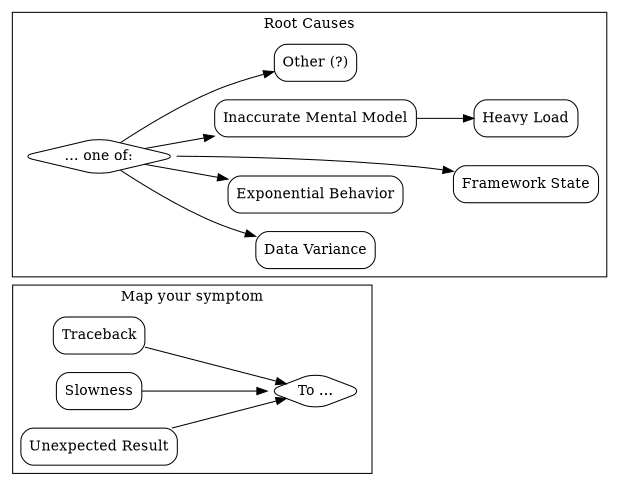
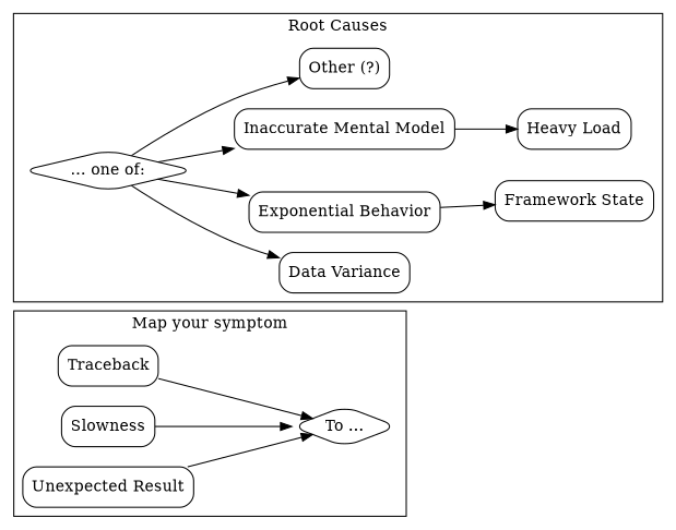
  digraph {
    rankdir=LR
    node [shape=box style=rounded]
    Traceback
    "To ..." [shape=diamond]
    Slowness
    "Unexpected Result"
    "... one of:" [shape=diamond]
    "Data Variance"
    "Exponential Behavior"
    "Framework State"
    "Inaccurate Mental Model"
    "Heavy Load"
    "Other (?)"
    subgraph cluster_1 {
      label="Map your symptom"
      Traceback
      "To ..."
      Slowness
      "Unexpected Result"
    }
    subgraph cluster_2 {
      label="Root Causes"
      "... one of:"
      "Data Variance"
      "Exponential Behavior"
      "Framework State"
      "Inaccurate Mental Model"
      "Heavy Load"
      "Other (?)"
    }
    Traceback -> "To ..."
    Slowness -> "To ..."
    "Unexpected Result" -> "To ..."
    "... one of:" -> "Data Variance"
    "... one of:" -> "Exponential Behavior"
-   "... one of:" -> "Framework State"
+   "Exponential Behavior" -> "Framework State"
    "... one of:" -> "Inaccurate Mental Model"
    "... one of:" -> "Other (?)"
    "Inaccurate Mental Model" -> "Heavy Load"
  }
